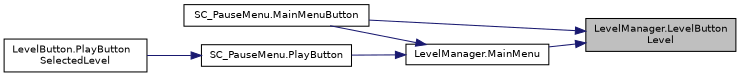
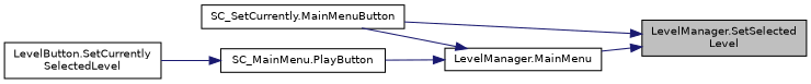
  digraph {
    rankdir=RL
    node [color=black fillcolor=white fontname=Helvetica fontsize=10 shape=record style=filled]
    edge [color=midnightblue dir=back fontname=Helvetica fontsize=10 labelfontname=Helvetica labelfontsize=10 style=solid]
-   n1 [fillcolor=grey75 fontcolor=black height=0.2 label="LevelManager.LevelButton\lLevel" width=0.4]
+   n1 [fillcolor=grey75 fontcolor=black height=0.2 label="LevelManager.SetSelected\lLevel" width=0.4]
    n2 [height=0.2 label="LevelManager.MainMenu" width=0.4]
-   n3 [height=0.2 label="SC_PauseMenu.MainMenuButton" width=0.4]
-   n4 [height=0.2 label="SC_PauseMenu.PlayButton" width=0.4]
-   n5 [height=0.2 label="LevelButton.PlayButton\lSelectedLevel" width=0.4]
+   n3 [height=0.2 label="SC_SetCurrently.MainMenuButton" width=0.4]
+   n4 [height=0.2 label="SC_MainMenu.PlayButton" width=0.4]
+   n5 [height=0.2 label="LevelButton.SetCurrently\lSelectedLevel" width=0.4]
    n1 -> n2
    n1 -> n3
    n2 -> n3
    n2 -> n4
    n4 -> n5
  }
